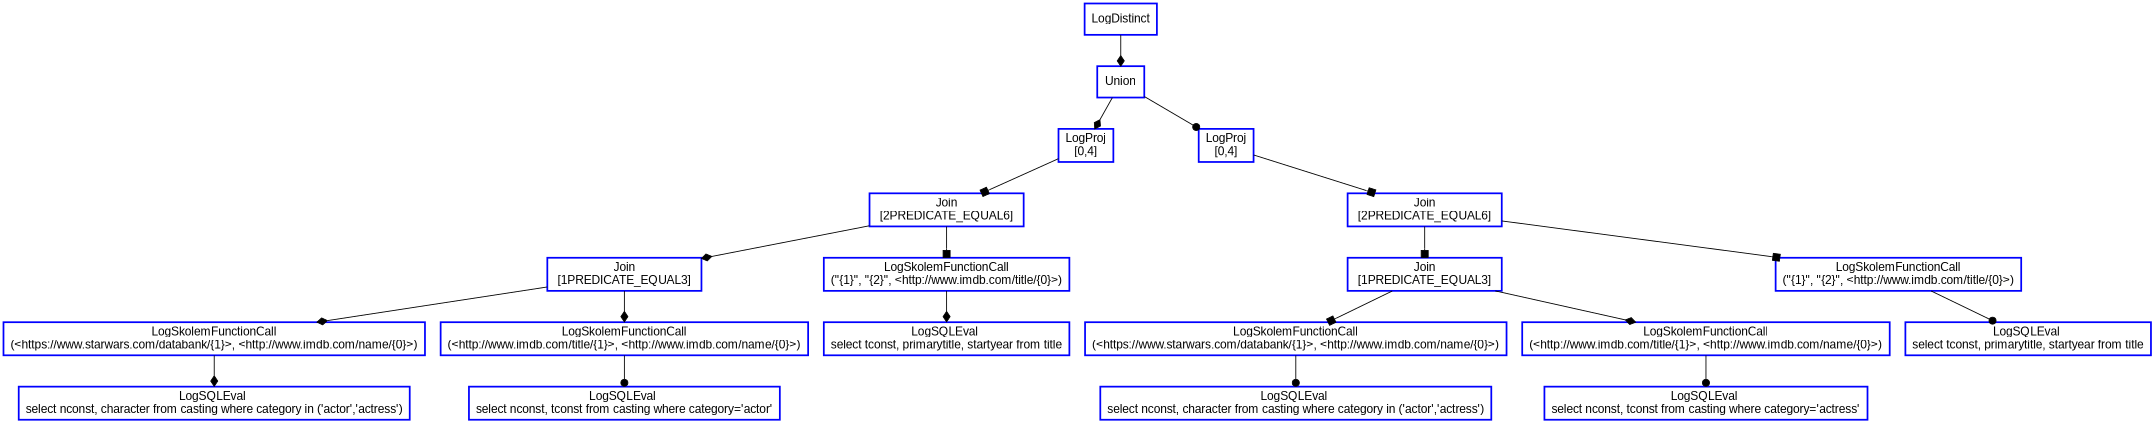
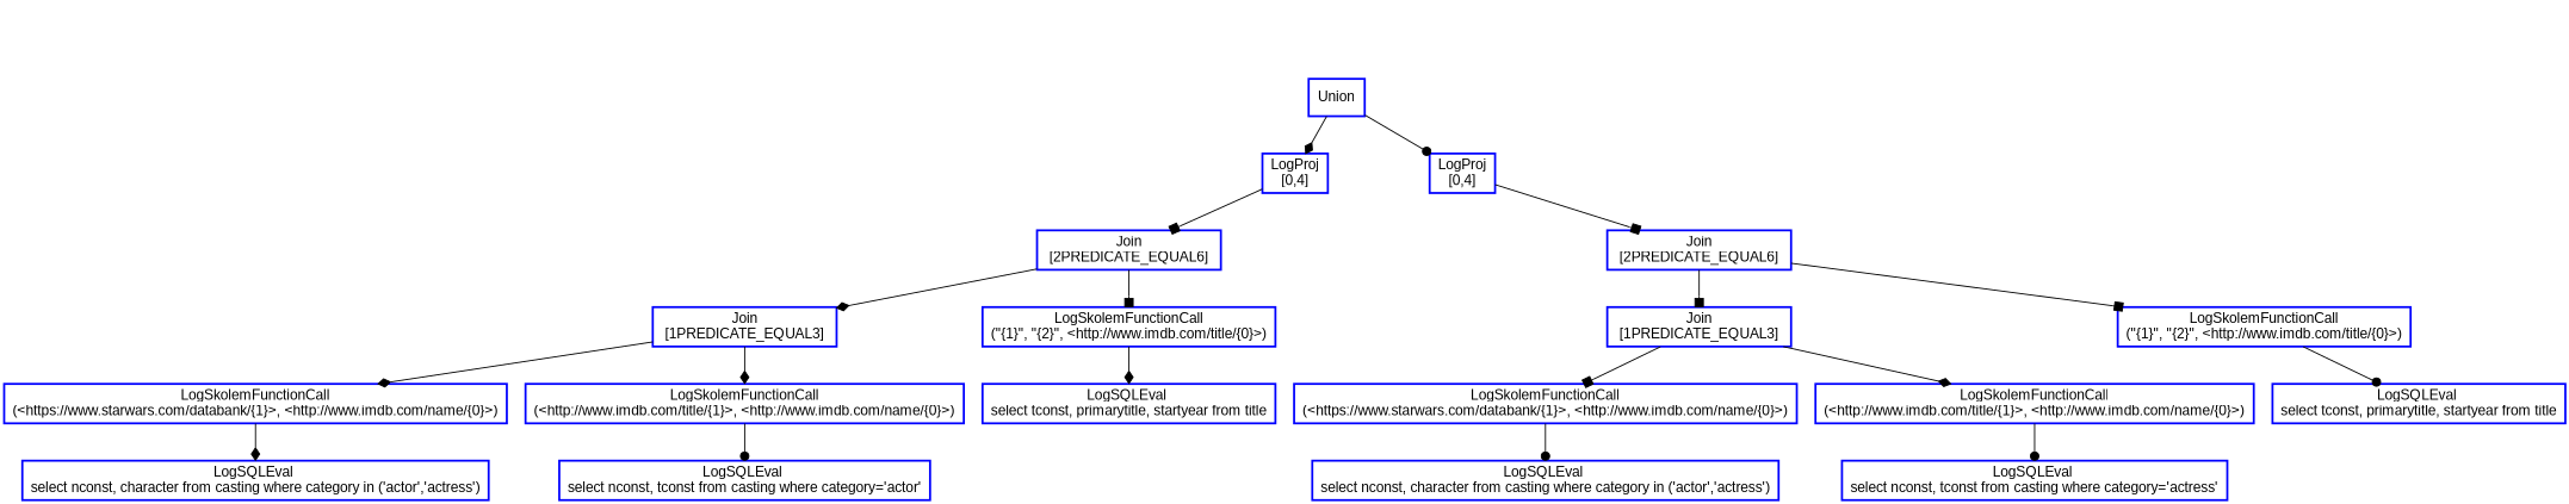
  digraph {
    fontname="Liberation Sans"
    node [color=blue fontcolor=black shape=rectangle style=bold fontname="Liberation Sans"]
    edge [arrowhead=diamond fontname="Liberation Sans"]
-   n1 [label=LogDistinct]
    n2 [label=Union]
    n3 [label="LogProj\n[0,4]"]
    n4 [label="LogProj\n[0,4]"]
    n5 [label="Join\n [2PREDICATE_EQUAL6] "]
    n6 [label="Join\n [1PREDICATE_EQUAL3] "]
    n7 [label="LogSkolemFunctionCall\n(\"{1}\", \"{2}\", <http://www.imdb.com/title/{0}>)"]
    n8 [label="LogSkolemFunctionCall\n(<https://www.starwars.com/databank/{1}>, <http://www.imdb.com/name/{0}>)"]
    n9 [label="LogSkolemFunctionCall\n(<http://www.imdb.com/title/{1}>, <http://www.imdb.com/name/{0}>)"]
    n10 [label="LogSQLEval \nselect nconst, character from casting where category in ('actor','actress')"]
    n11 [label="LogSQLEval \nselect nconst, tconst from casting where category='actor'"]
    n12 [label="LogSQLEval \nselect tconst, primarytitle, startyear from title"]
    n13 [label="Join\n [2PREDICATE_EQUAL6] "]
    n14 [label="Join\n [1PREDICATE_EQUAL3] "]
    n15 [label="LogSkolemFunctionCall\n(\"{1}\", \"{2}\", <http://www.imdb.com/title/{0}>)"]
    n16 [label="LogSkolemFunctionCall\n(<https://www.starwars.com/databank/{1}>, <http://www.imdb.com/name/{0}>)"]
    n17 [label="LogSkolemFunctionCall\n(<http://www.imdb.com/title/{1}>, <http://www.imdb.com/name/{0}>)"]
    n18 [label="LogSQLEval \nselect nconst, character from casting where category in ('actor','actress')"]
    n19 [label="LogSQLEval \nselect nconst, tconst from casting where category='actress'"]
    n20 [label="LogSQLEval \nselect tconst, primarytitle, startyear from title"]
-   n1 -> n2
    n2 -> n3
    n2 -> n4 [arrowhead=dot]
    n3 -> n5 [arrowhead=box]
    n4 -> n13 [arrowhead=box]
    n5 -> n6
    n5 -> n7 [arrowhead=box]
    n6 -> n8
    n6 -> n9
    n7 -> n12
    n8 -> n10
    n9 -> n11 [arrowhead=dot]
    n13 -> n14 [arrowhead=box]
    n13 -> n15 [arrowhead=box]
    n14 -> n16 [arrowhead=box]
    n14 -> n17
    n15 -> n20 [arrowhead=dot]
    n16 -> n18 [arrowhead=dot]
    n17 -> n19 [arrowhead=dot]
  }
